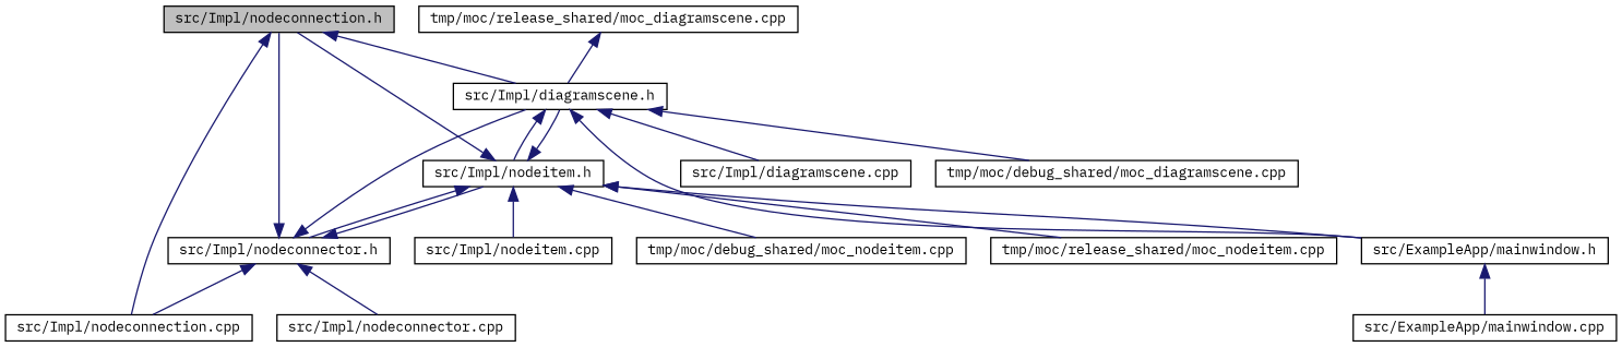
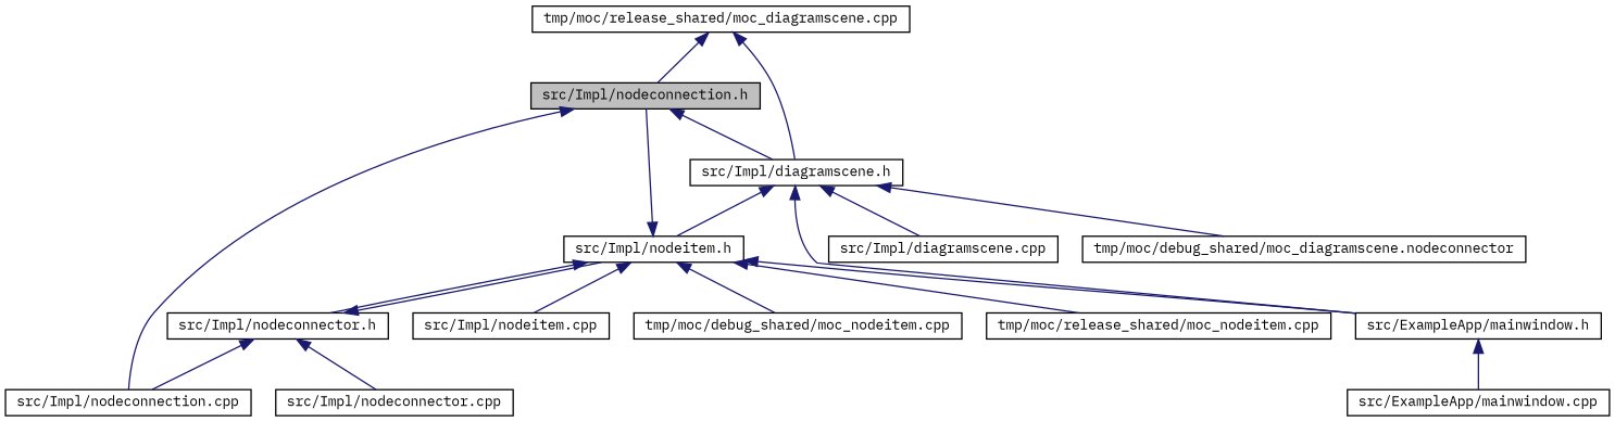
  digraph {
    fontname="IBM Plex Mono"
    node [color=black fillcolor=white fontname="IBM Plex Mono" fontsize=10 shape=record style=filled]
    edge [color=midnightblue dir=back fontname="IBM Plex Mono" fontsize=10 labelfontname=Helvetica labelfontsize=10 style=solid]
    n1 [fillcolor=grey75 fontcolor=black height=0.2 label="src/Impl/nodeconnection.h" width=0.4]
    n2 [height=0.2 label="src/Impl/diagramscene.h" width=0.4]
    n3 [height=0.2 label="src/Impl/nodeconnection.cpp" width=0.4]
    n4 [height=0.2 label="src/Impl/nodeconnector.h" width=0.4]
    n5 [height=0.2 label="src/Impl/nodeitem.h" width=0.4]
    n6 [height=0.2 label="src/Impl/nodeconnector.cpp" width=0.4]
    n7 [height=0.2 label="src/ExampleApp/mainwindow.h" width=0.4]
    n8 [height=0.2 label="src/Impl/nodeitem.cpp" width=0.4]
    n9 [height=0.2 label="tmp/moc/debug_shared/moc_nodeitem.cpp" width=0.4]
    n10 [height=0.2 label="tmp/moc/release_shared/moc_nodeitem.cpp" width=0.4]
    n11 [height=0.2 label="src/Impl/diagramscene.cpp" width=0.4]
-   n12 [height=0.2 label="tmp/moc/debug_shared/moc_diagramscene.cpp" width=0.4]
+   n12 [height=0.2 label="tmp/moc/debug_shared/moc_diagramscene.nodeconnector" width=0.4]
    n13 [height=0.2 label="src/ExampleApp/mainwindow.cpp" width=0.4]
    n14 [height=0.2 label="tmp/moc/release_shared/moc_diagramscene.cpp" width=0.4]
    n1 -> n2
    n1 -> n3
    n2 -> n5
    n2 -> n7
    n2 -> n11
    n2 -> n12
-   n4 -> n1
-   n4 -> n2
+   n14 -> n1
    n4 -> n3
    n4 -> n5
    n4 -> n6
    n5 -> n1
-   n5 -> n2
    n5 -> n4
    n5 -> n7
    n5 -> n8
    n5 -> n9
    n5 -> n10
    n7 -> n13
    n14 -> n2
  }
